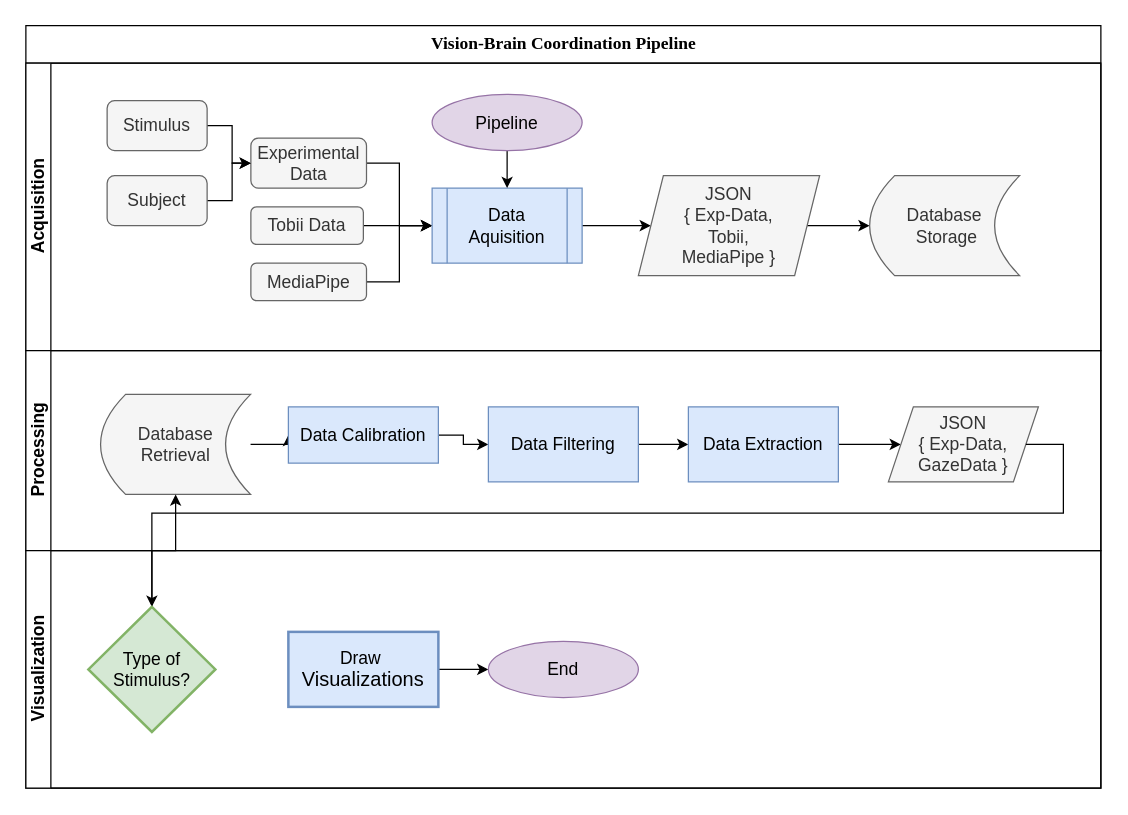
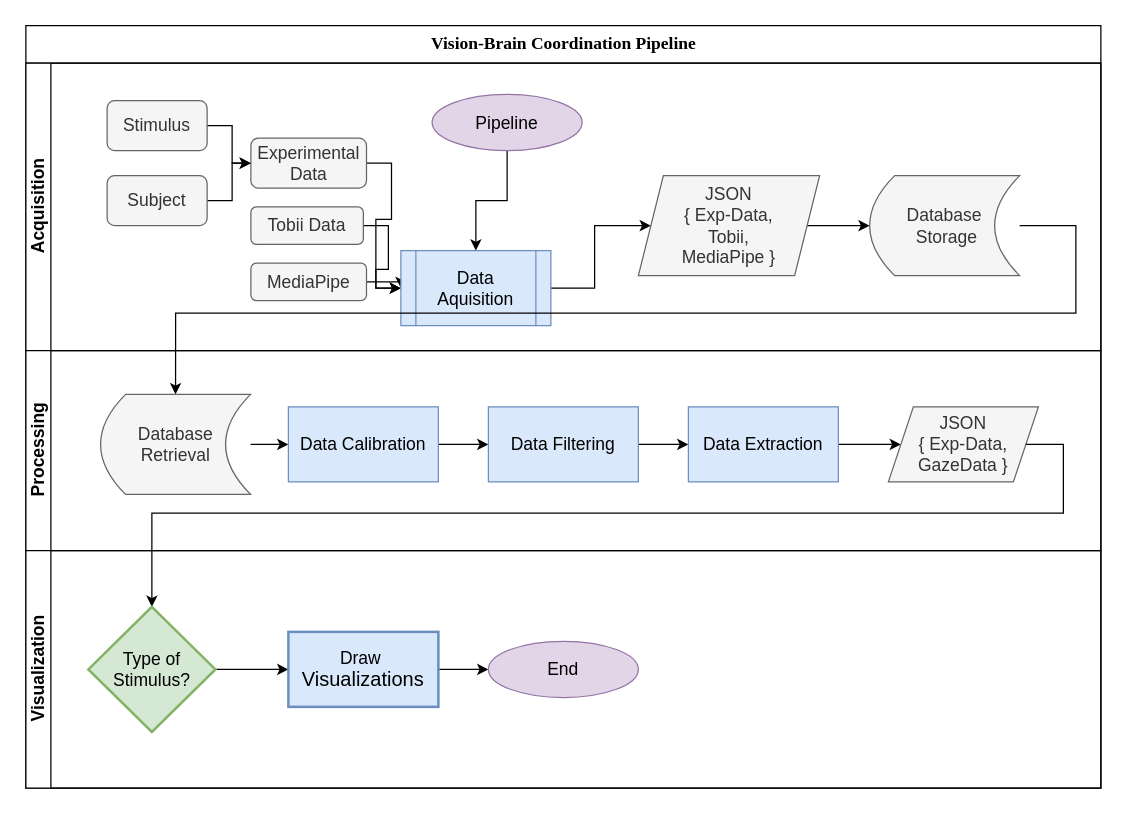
  <mxCell id="0" />
  <mxCell id="1" parent="0" />
  <mxCell id="2" value="&lt;font style=&quot;font-size: 14px;&quot;&gt;Vision-Brain Coordination Pipeline&lt;/font&gt;" style="swimlane;html=1;childLayout=stackLayout;horizontal=1;startSize=30;horizontalStack=0;rounded=0;shadow=0;labelBackgroundColor=none;strokeWidth=1;fontFamily=Verdana;fontSize=8;align=center;" parent="1" vertex="1"><mxGeometry x="20" y="20" width="860" height="610" as="geometry"><mxRectangle x="180" y="70" width="60" height="20" as="alternateBounds" /></mxGeometry></mxCell>
  <mxCell id="3" value="&lt;font style=&quot;font-size: 14px;&quot;&gt;Acquisition&lt;/font&gt;" style="swimlane;html=1;startSize=20;horizontal=0;" parent="2" vertex="1"><mxGeometry y="30" width="860" height="230" as="geometry" /></mxCell>
  <mxCell id="4" style="edgeStyle=orthogonalEdgeStyle;rounded=0;orthogonalLoop=1;jettySize=auto;html=1;exitX=1;exitY=0.5;exitDx=0;exitDy=0;entryX=0;entryY=0.5;entryDx=0;entryDy=0;" edge="1" parent="3" source="5" target="15"><mxGeometry relative="1" as="geometry" /></mxCell>
  <mxCell id="5" value="&lt;font style=&quot;font-size: 14px;&quot;&gt;Tobii Data&lt;/font&gt;" style="rounded=1;whiteSpace=wrap;html=1;glass=0;perimeterSpacing=0;fillColor=#f5f5f5;strokeColor=#666666;fontColor=#333333;" vertex="1" parent="3"><mxGeometry x="180" y="115" width="90" height="30" as="geometry" /></mxCell>
  <mxCell id="6" style="edgeStyle=orthogonalEdgeStyle;rounded=0;orthogonalLoop=1;jettySize=auto;html=1;exitX=1;exitY=0.5;exitDx=0;exitDy=0;entryX=0;entryY=0.5;entryDx=0;entryDy=0;" edge="1" parent="3" source="7" target="15"><mxGeometry relative="1" as="geometry" /></mxCell>
  <mxCell id="7" value="&lt;font style=&quot;font-size: 14px;&quot;&gt;MediaPipe&lt;/font&gt;" style="rounded=1;whiteSpace=wrap;html=1;glass=0;perimeterSpacing=0;fillColor=#f5f5f5;strokeColor=#666666;fontColor=#333333;" vertex="1" parent="3"><mxGeometry x="180" y="160" width="92.5" height="30" as="geometry" /></mxCell>
  <mxCell id="8" style="edgeStyle=orthogonalEdgeStyle;rounded=0;orthogonalLoop=1;jettySize=auto;html=1;exitX=1;exitY=0.5;exitDx=0;exitDy=0;entryX=0;entryY=0.5;entryDx=0;entryDy=0;" edge="1" parent="3" source="9" target="15"><mxGeometry relative="1" as="geometry" /></mxCell>
  <mxCell id="9" value="&lt;div style=&quot;font-size: 14px;&quot;&gt;&lt;font style=&quot;font-size: 14px;&quot;&gt;Experimental&lt;/font&gt;&lt;/div&gt;&lt;div style=&quot;font-size: 14px;&quot;&gt;&lt;font style=&quot;font-size: 14px;&quot;&gt;Data&lt;br&gt;&lt;/font&gt;&lt;/div&gt;" style="rounded=1;whiteSpace=wrap;html=1;glass=0;perimeterSpacing=0;fillColor=#f5f5f5;strokeColor=#666666;fontColor=#333333;" vertex="1" parent="3"><mxGeometry x="180" y="60" width="92.5" height="40" as="geometry" /></mxCell>
  <mxCell id="10" style="edgeStyle=orthogonalEdgeStyle;rounded=0;orthogonalLoop=1;jettySize=auto;html=1;exitX=1;exitY=0.5;exitDx=0;exitDy=0;" edge="1" parent="3" source="11" target="9"><mxGeometry relative="1" as="geometry" /></mxCell>
  <mxCell id="11" value="&lt;font style=&quot;font-size: 14px;&quot;&gt;Stimulus&lt;/font&gt;" style="rounded=1;whiteSpace=wrap;html=1;glass=0;perimeterSpacing=0;fillColor=#f5f5f5;fontColor=#333333;strokeColor=#666666;" vertex="1" parent="3"><mxGeometry x="65" y="30" width="80" height="40" as="geometry" /></mxCell>
  <mxCell id="12" style="edgeStyle=orthogonalEdgeStyle;rounded=0;orthogonalLoop=1;jettySize=auto;html=1;exitX=1;exitY=0.5;exitDx=0;exitDy=0;entryX=0;entryY=0.5;entryDx=0;entryDy=0;" edge="1" parent="3" source="13" target="9"><mxGeometry relative="1" as="geometry" /></mxCell>
  <mxCell id="13" value="&lt;font style=&quot;font-size: 14px;&quot;&gt;Subject&lt;/font&gt;" style="rounded=1;whiteSpace=wrap;html=1;glass=0;perimeterSpacing=0;fillColor=#f5f5f5;strokeColor=#666666;fontColor=#333333;" vertex="1" parent="3"><mxGeometry x="65" y="90" width="80" height="40" as="geometry" /></mxCell>
  <mxCell id="14" style="edgeStyle=orthogonalEdgeStyle;rounded=0;orthogonalLoop=1;jettySize=auto;html=1;exitX=1;exitY=0.5;exitDx=0;exitDy=0;entryX=0;entryY=0.5;entryDx=0;entryDy=0;" edge="1" parent="3" source="15" target="17"><mxGeometry relative="1" as="geometry" /></mxCell>
- <mxCell id="15" value="&lt;div style=&quot;font-size: 14px;&quot;&gt;&lt;font style=&quot;font-size: 14px;&quot;&gt;Data&lt;br&gt;&lt;/font&gt;&lt;/div&gt;&lt;div style=&quot;font-size: 14px;&quot;&gt;&lt;font style=&quot;font-size: 14px;&quot;&gt;Aquisition&lt;/font&gt;&lt;/div&gt;" style="shape=process;whiteSpace=wrap;html=1;backgroundOutline=1;fillColor=#dae8fc;strokeColor=#6c8ebf;" vertex="1" parent="3"><mxGeometry x="325" y="100" width="120" height="60" as="geometry" /></mxCell>
+ <mxCell id="15" value="&lt;div style=&quot;font-size: 14px;&quot;&gt;&lt;font style=&quot;font-size: 14px;&quot;&gt;Data&lt;br&gt;&lt;/font&gt;&lt;/div&gt;&lt;div style=&quot;font-size: 14px;&quot;&gt;&lt;font style=&quot;font-size: 14px;&quot;&gt;Aquisition&lt;/font&gt;&lt;/div&gt;" style="shape=process;whiteSpace=wrap;html=1;backgroundOutline=1;fillColor=#dae8fc;strokeColor=#6c8ebf;" vertex="1" parent="3"><mxGeometry x="300" y="150" width="120" height="60" as="geometry" /></mxCell>
  <mxCell id="16" style="edgeStyle=orthogonalEdgeStyle;rounded=0;orthogonalLoop=1;jettySize=auto;html=1;exitX=1;exitY=0.5;exitDx=0;exitDy=0;entryX=0;entryY=0.5;entryDx=0;entryDy=0;" edge="1" parent="3" source="17" target="18"><mxGeometry relative="1" as="geometry" /></mxCell>
  <mxCell id="17" value="&lt;div style=&quot;font-size: 14px;&quot;&gt;&lt;font style=&quot;font-size: 14px;&quot;&gt;&lt;span class=&quot;hljs-title class_&quot;&gt;JSON&lt;/span&gt;&lt;br&gt;&lt;/font&gt;&lt;/div&gt;&lt;div style=&quot;font-size: 14px;&quot;&gt;&lt;font style=&quot;font-size: 14px;&quot;&gt;{ &lt;span class=&quot;hljs-title class_&quot;&gt;Exp&lt;/span&gt;-&lt;span class=&quot;hljs-title class_&quot;&gt;Data&lt;/span&gt;,&lt;/font&gt;&lt;/div&gt;&lt;div style=&quot;font-size: 14px;&quot;&gt;&lt;font style=&quot;font-size: 14px;&quot;&gt;&lt;span class=&quot;hljs-title class_&quot;&gt;Tobii&lt;/span&gt;,&lt;br&gt;  &lt;span class=&quot;hljs-title class_&quot;&gt;MediaPipe&lt;/span&gt; }&lt;/font&gt;&lt;/div&gt;" style="shape=parallelogram;perimeter=parallelogramPerimeter;whiteSpace=wrap;html=1;fixedSize=1;fillColor=#f5f5f5;fontColor=#333333;strokeColor=#666666;" vertex="1" parent="3"><mxGeometry x="490" y="90" width="145" height="80" as="geometry" /></mxCell>
  <mxCell id="18" value="&lt;div style=&quot;font-size: 14px;&quot;&gt;&lt;font style=&quot;font-size: 14px;&quot;&gt;Database&lt;/font&gt;&lt;/div&gt;&lt;div style=&quot;font-size: 14px;&quot;&gt;&lt;font style=&quot;font-size: 14px;&quot;&gt;&amp;nbsp;Storage&lt;/font&gt;&lt;/div&gt;" style="shape=dataStorage;whiteSpace=wrap;html=1;fixedSize=1;align=center;fillColor=#f5f5f5;fontColor=#333333;strokeColor=#666666;" vertex="1" parent="3"><mxGeometry x="675" y="90" width="120" height="80" as="geometry" /></mxCell>
  <mxCell id="19" style="edgeStyle=orthogonalEdgeStyle;rounded=0;orthogonalLoop=1;jettySize=auto;html=1;exitX=0.5;exitY=1;exitDx=0;exitDy=0;entryX=0.5;entryY=0;entryDx=0;entryDy=0;" edge="1" parent="3" source="20" target="15"><mxGeometry relative="1" as="geometry" /></mxCell>
  <mxCell id="20" value="&lt;font style=&quot;font-size: 14px;&quot;&gt;Pipeline&lt;/font&gt;" style="ellipse;whiteSpace=wrap;html=1;fillColor=#e1d5e7;strokeColor=#9673a6;" vertex="1" parent="3"><mxGeometry x="325" y="25" width="120" height="45" as="geometry" /></mxCell>
  <mxCell id="21" value="&lt;font style=&quot;font-size: 14px;&quot;&gt;Processing&lt;/font&gt;" style="swimlane;html=1;startSize=20;horizontal=0;" parent="2" vertex="1"><mxGeometry y="260" width="860" height="160" as="geometry" /></mxCell>
  <mxCell id="22" style="edgeStyle=orthogonalEdgeStyle;rounded=0;orthogonalLoop=1;jettySize=auto;html=1;exitX=1;exitY=0.5;exitDx=0;exitDy=0;entryX=0;entryY=0.5;entryDx=0;entryDy=0;" edge="1" parent="21" target="25"><mxGeometry relative="1" as="geometry"><mxPoint x="179.76" y="75" as="sourcePoint" /></mxGeometry></mxCell>
  <mxCell id="23" value="&lt;div style=&quot;font-size: 14px;&quot; align=&quot;center&quot;&gt;&lt;font style=&quot;font-size: 14px;&quot;&gt;Database&lt;/font&gt;&lt;/div&gt;&lt;div style=&quot;font-size: 14px;&quot; align=&quot;center&quot;&gt;&lt;font style=&quot;font-size: 14px;&quot;&gt;Retrieval&lt;br&gt;&lt;/font&gt;&lt;/div&gt;" style="shape=dataStorage;whiteSpace=wrap;html=1;fixedSize=1;align=center;fillColor=#f5f5f5;fontColor=#333333;strokeColor=#666666;" vertex="1" parent="21"><mxGeometry x="59.76" y="35" width="120" height="80" as="geometry" /></mxCell>
  <mxCell id="24" value="" style="edgeStyle=orthogonalEdgeStyle;rounded=0;orthogonalLoop=1;jettySize=auto;html=1;" edge="1" parent="21" source="25" target="27"><mxGeometry relative="1" as="geometry" /></mxCell>
- <mxCell id="25" value="&lt;font style=&quot;font-size: 14px;&quot;&gt;Data Calibration&lt;/font&gt;" style="rounded=0;whiteSpace=wrap;html=1;fillColor=#dae8fc;strokeColor=#6c8ebf;" vertex="1" parent="21"><mxGeometry x="210" y="45" width="120" height="45" as="geometry" /></mxCell>
+ <mxCell id="25" value="&lt;font style=&quot;font-size: 14px;&quot;&gt;Data Calibration&lt;/font&gt;" style="rounded=0;whiteSpace=wrap;html=1;fillColor=#dae8fc;strokeColor=#6c8ebf;" vertex="1" parent="21"><mxGeometry x="210" y="45" width="120" height="60" as="geometry" /></mxCell>
  <mxCell id="26" value="" style="edgeStyle=orthogonalEdgeStyle;rounded=0;orthogonalLoop=1;jettySize=auto;html=1;" edge="1" parent="21" source="27" target="29"><mxGeometry relative="1" as="geometry" /></mxCell>
  <mxCell id="27" value="&lt;font style=&quot;font-size: 14px;&quot;&gt;Data Filtering&lt;/font&gt;" style="whiteSpace=wrap;html=1;rounded=0;fillColor=#dae8fc;strokeColor=#6c8ebf;" vertex="1" parent="21"><mxGeometry x="370" y="45" width="120" height="60" as="geometry" /></mxCell>
  <mxCell id="28" value="" style="edgeStyle=orthogonalEdgeStyle;rounded=0;orthogonalLoop=1;jettySize=auto;html=1;" edge="1" parent="21" source="29" target="30"><mxGeometry relative="1" as="geometry" /></mxCell>
  <mxCell id="29" value="&lt;font style=&quot;font-size: 14px;&quot;&gt;Data Extraction&lt;/font&gt;" style="whiteSpace=wrap;html=1;rounded=0;fillColor=#dae8fc;strokeColor=#6c8ebf;" vertex="1" parent="21"><mxGeometry x="530" y="45" width="120" height="60" as="geometry" /></mxCell>
  <mxCell id="30" value="&lt;div style=&quot;font-size: 14px;&quot;&gt;&lt;font style=&quot;font-size: 14px;&quot;&gt;JSON&lt;/font&gt;&lt;/div&gt;&lt;div style=&quot;font-size: 14px;&quot;&gt;&lt;font style=&quot;font-size: 14px;&quot;&gt;{ Exp-Data,&lt;/font&gt;&lt;/div&gt;&lt;div style=&quot;font-size: 14px;&quot;&gt;&lt;font style=&quot;font-size: 14px;&quot;&gt;GazeData }&lt;br&gt;&lt;/font&gt;&lt;/div&gt;" style="shape=parallelogram;perimeter=parallelogramPerimeter;whiteSpace=wrap;html=1;fixedSize=1;rounded=0;fillColor=#f5f5f5;fontColor=#333333;strokeColor=#666666;" vertex="1" parent="21"><mxGeometry x="690" y="45" width="120" height="60" as="geometry" /></mxCell>
+ <mxCell id="31" style="edgeStyle=orthogonalEdgeStyle;rounded=0;orthogonalLoop=1;jettySize=auto;html=1;exitX=1;exitY=0.5;exitDx=0;exitDy=0;entryX=0.5;entryY=0;entryDx=0;entryDy=0;" edge="1" parent="2" source="18" target="23"><mxGeometry relative="1" as="geometry"><Array as="points"><mxPoint x="840" y="160" /><mxPoint x="840" y="230" /><mxPoint x="120" y="230" /></Array></mxGeometry></mxCell>
  <mxCell id="32" style="rounded=0;orthogonalLoop=1;jettySize=auto;html=1;exitX=1;exitY=0.5;exitDx=0;exitDy=0;entryX=0.5;entryY=0;entryDx=0;entryDy=0;entryPerimeter=0;edgeStyle=orthogonalEdgeStyle;" edge="1" parent="2" source="30" target="35"><mxGeometry relative="1" as="geometry"><mxPoint x="100" y="390" as="targetPoint" /><mxPoint x="830" y="330" as="sourcePoint" /><Array as="points"><mxPoint x="830" y="335" /><mxPoint x="830" y="390" /><mxPoint x="101" y="390" /></Array></mxGeometry></mxCell>
  <mxCell id="33" value="&lt;font style=&quot;font-size: 14px;&quot;&gt;Visualization&lt;/font&gt;" style="swimlane;html=1;startSize=20;horizontal=0;" parent="2" vertex="1"><mxGeometry y="420" width="860" height="190" as="geometry" /></mxCell>
- <mxCell id="34" value="" style="edgeStyle=orthogonalEdgeStyle;rounded=0;orthogonalLoop=1;jettySize=auto;html=1;" edge="1" parent="33" source="35" target="23"><mxGeometry relative="1" as="geometry" /></mxCell>
+ <mxCell id="34" value="" style="edgeStyle=orthogonalEdgeStyle;rounded=0;orthogonalLoop=1;jettySize=auto;html=1;" edge="1" parent="33" source="35" target="37"><mxGeometry relative="1" as="geometry" /></mxCell>
  <mxCell id="35" value="&lt;div style=&quot;font-size: 14px;&quot;&gt;&lt;font style=&quot;font-size: 14px;&quot;&gt;Type of &lt;br&gt;&lt;/font&gt;&lt;/div&gt;&lt;div style=&quot;font-size: 14px;&quot;&gt;&lt;font style=&quot;font-size: 14px;&quot;&gt;Stimulus?&lt;/font&gt;&lt;/div&gt;" style="strokeWidth=2;html=1;shape=mxgraph.flowchart.decision;whiteSpace=wrap;fillColor=#d5e8d4;strokeColor=#82b366;" vertex="1" parent="33"><mxGeometry x="50" y="45" width="101.61" height="100" as="geometry" /></mxCell>
  <mxCell id="36" style="edgeStyle=orthogonalEdgeStyle;rounded=0;orthogonalLoop=1;jettySize=auto;html=1;entryX=0;entryY=0.5;entryDx=0;entryDy=0;" edge="1" parent="33" source="37" target="38"><mxGeometry relative="1" as="geometry" /></mxCell>
  <mxCell id="37" value="&lt;div&gt;&lt;font style=&quot;font-size: 14px;&quot;&gt;Draw&amp;nbsp;&lt;/font&gt;&lt;/div&gt;&lt;div&gt;&lt;font size=&quot;3&quot;&gt;Visualizations&lt;/font&gt;&lt;/div&gt;" style="whiteSpace=wrap;html=1;strokeWidth=2;fillColor=#dae8fc;strokeColor=#6c8ebf;" vertex="1" parent="33"><mxGeometry x="210" y="65" width="120" height="60" as="geometry" /></mxCell>
  <mxCell id="38" value="&lt;font style=&quot;font-size: 14px;&quot;&gt;End&lt;/font&gt;" style="ellipse;whiteSpace=wrap;html=1;fillColor=#e1d5e7;strokeColor=#9673a6;" vertex="1" parent="33"><mxGeometry x="370" y="72.5" width="120" height="45" as="geometry" /></mxCell>
